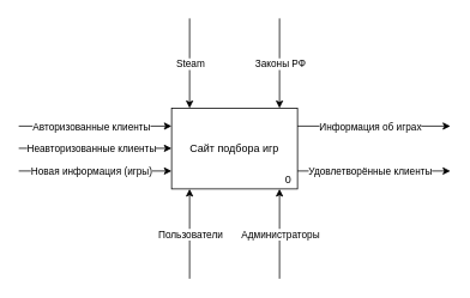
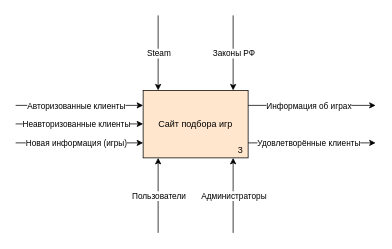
  <mxCell id="0" />
  <mxCell id="1" parent="0" />
- <mxCell id="2" value="Сайт подбора игр" style="rounded=0;whiteSpace=wrap;html=1;" vertex="1" parent="1"><mxGeometry x="190" y="120" width="140" height="90" as="geometry" /></mxCell>
+ <mxCell id="2" value="Сайт подбора игр" style="rounded=0;whiteSpace=wrap;html=1;fillColor=#ffe6cc;" vertex="1" parent="1"><mxGeometry x="190" y="120" width="140" height="90" as="geometry" /></mxCell>
  <mxCell id="3" value="" style="endArrow=classic;html=1;rounded=0;" edge="1" parent="1"><mxGeometry width="50" height="50" relative="1" as="geometry"><mxPoint x="210" y="20" as="sourcePoint" /><mxPoint x="210" y="120" as="targetPoint" /></mxGeometry></mxCell>
  <mxCell id="4" value="Steam" style="edgeLabel;html=1;align=center;verticalAlign=middle;resizable=0;points=[];" vertex="1" connectable="0" parent="3"><mxGeometry x="-0.34" y="1" relative="1" as="geometry"><mxPoint x="-1" y="17" as="offset" /></mxGeometry></mxCell>
  <mxCell id="5" value="" style="endArrow=classic;html=1;rounded=0;entryX=0;entryY=0.5;entryDx=0;entryDy=0;" edge="1" parent="1"><mxGeometry width="50" height="50" relative="1" as="geometry"><mxPoint x="20" y="140" as="sourcePoint" /><mxPoint x="190" y="140" as="targetPoint" /></mxGeometry></mxCell>
  <mxCell id="6" value="Авторизованные клиенты" style="edgeLabel;html=1;align=center;verticalAlign=middle;resizable=0;points=[];" vertex="1" connectable="0" parent="5"><mxGeometry x="-0.333" y="1" relative="1" as="geometry"><mxPoint x="23" y="1" as="offset" /></mxGeometry></mxCell>
  <mxCell id="7" value="" style="endArrow=classic;html=1;rounded=0;entryX=0.25;entryY=0;entryDx=0;entryDy=0;" edge="1" parent="1"><mxGeometry width="50" height="50" relative="1" as="geometry"><mxPoint x="310" y="20" as="sourcePoint" /><mxPoint x="310" y="120" as="targetPoint" /></mxGeometry></mxCell>
  <mxCell id="8" value="Законы РФ" style="edgeLabel;html=1;align=center;verticalAlign=middle;resizable=0;points=[];" vertex="1" connectable="0" parent="7"><mxGeometry x="-0.34" y="1" relative="1" as="geometry"><mxPoint x="-1" y="17" as="offset" /></mxGeometry></mxCell>
  <mxCell id="9" value="" style="endArrow=classic;html=1;rounded=0;entryX=0;entryY=0.5;entryDx=0;entryDy=0;" edge="1" parent="1"><mxGeometry width="50" height="50" relative="1" as="geometry"><mxPoint x="20" y="164.71" as="sourcePoint" /><mxPoint x="190" y="164.71" as="targetPoint" /></mxGeometry></mxCell>
  <mxCell id="10" value="Неавторизованные клиенты" style="edgeLabel;html=1;align=center;verticalAlign=middle;resizable=0;points=[];" vertex="1" connectable="0" parent="9"><mxGeometry x="-0.333" y="1" relative="1" as="geometry"><mxPoint x="23" y="1" as="offset" /></mxGeometry></mxCell>
  <mxCell id="11" value="" style="endArrow=classic;html=1;rounded=0;entryX=0;entryY=0.5;entryDx=0;entryDy=0;" edge="1" parent="1"><mxGeometry width="50" height="50" relative="1" as="geometry"><mxPoint x="20" y="190" as="sourcePoint" /><mxPoint x="190" y="190" as="targetPoint" /></mxGeometry></mxCell>
  <mxCell id="12" value="Новая информация (игры)" style="edgeLabel;html=1;align=center;verticalAlign=middle;resizable=0;points=[];" vertex="1" connectable="0" parent="11"><mxGeometry x="-0.333" y="1" relative="1" as="geometry"><mxPoint x="23" y="1" as="offset" /></mxGeometry></mxCell>
  <mxCell id="13" value="" style="endArrow=none;html=1;rounded=0;entryX=0.25;entryY=0;entryDx=0;entryDy=0;startArrow=classic;startFill=1;endFill=0;" edge="1" parent="1"><mxGeometry width="50" height="50" relative="1" as="geometry"><mxPoint x="210" y="210" as="sourcePoint" /><mxPoint x="210" y="310" as="targetPoint" /></mxGeometry></mxCell>
  <mxCell id="14" value="Пользователи" style="edgeLabel;html=1;align=center;verticalAlign=middle;resizable=0;points=[];" vertex="1" connectable="0" parent="13"><mxGeometry x="-0.34" y="1" relative="1" as="geometry"><mxPoint x="-1" y="17" as="offset" /></mxGeometry></mxCell>
  <mxCell id="15" value="" style="endArrow=none;html=1;rounded=0;entryX=0.25;entryY=0;entryDx=0;entryDy=0;startArrow=classic;startFill=1;endFill=0;" edge="1" parent="1"><mxGeometry width="50" height="50" relative="1" as="geometry"><mxPoint x="310" y="210" as="sourcePoint" /><mxPoint x="310" y="310" as="targetPoint" /></mxGeometry></mxCell>
  <mxCell id="16" value="Администраторы" style="edgeLabel;html=1;align=center;verticalAlign=middle;resizable=0;points=[];" vertex="1" connectable="0" parent="15"><mxGeometry x="-0.34" y="1" relative="1" as="geometry"><mxPoint x="-1" y="17" as="offset" /></mxGeometry></mxCell>
  <mxCell id="17" value="" style="endArrow=classic;html=1;rounded=0;entryX=0;entryY=0.5;entryDx=0;entryDy=0;" edge="1" parent="1"><mxGeometry width="50" height="50" relative="1" as="geometry"><mxPoint x="330" y="140" as="sourcePoint" /><mxPoint x="500" y="140" as="targetPoint" /></mxGeometry></mxCell>
  <mxCell id="18" value="Информация об играх" style="edgeLabel;html=1;align=center;verticalAlign=middle;resizable=0;points=[];" vertex="1" connectable="0" parent="17"><mxGeometry x="-0.333" y="1" relative="1" as="geometry"><mxPoint x="23" y="1" as="offset" /></mxGeometry></mxCell>
  <mxCell id="19" value="" style="endArrow=classic;html=1;rounded=0;entryX=0;entryY=0.5;entryDx=0;entryDy=0;" edge="1" parent="1"><mxGeometry width="50" height="50" relative="1" as="geometry"><mxPoint x="330" y="190" as="sourcePoint" /><mxPoint x="500" y="190" as="targetPoint" /></mxGeometry></mxCell>
  <mxCell id="20" value="Удовлетворённые клиенты" style="edgeLabel;html=1;align=center;verticalAlign=middle;resizable=0;points=[];" vertex="1" connectable="0" parent="19"><mxGeometry x="-0.333" y="1" relative="1" as="geometry"><mxPoint x="23" y="1" as="offset" /></mxGeometry></mxCell>
- <mxCell id="21" value="0" style="text;html=1;strokeColor=none;fillColor=none;align=center;verticalAlign=middle;whiteSpace=wrap;rounded=0;" vertex="1" parent="1"><mxGeometry x="290" y="190" width="60" height="20" as="geometry" /></mxCell>
+ <mxCell id="21" value="3" style="text;html=1;strokeColor=none;fillColor=none;align=center;verticalAlign=middle;whiteSpace=wrap;rounded=0;" vertex="1" parent="1"><mxGeometry x="290" y="190" width="60" height="20" as="geometry" /></mxCell>
